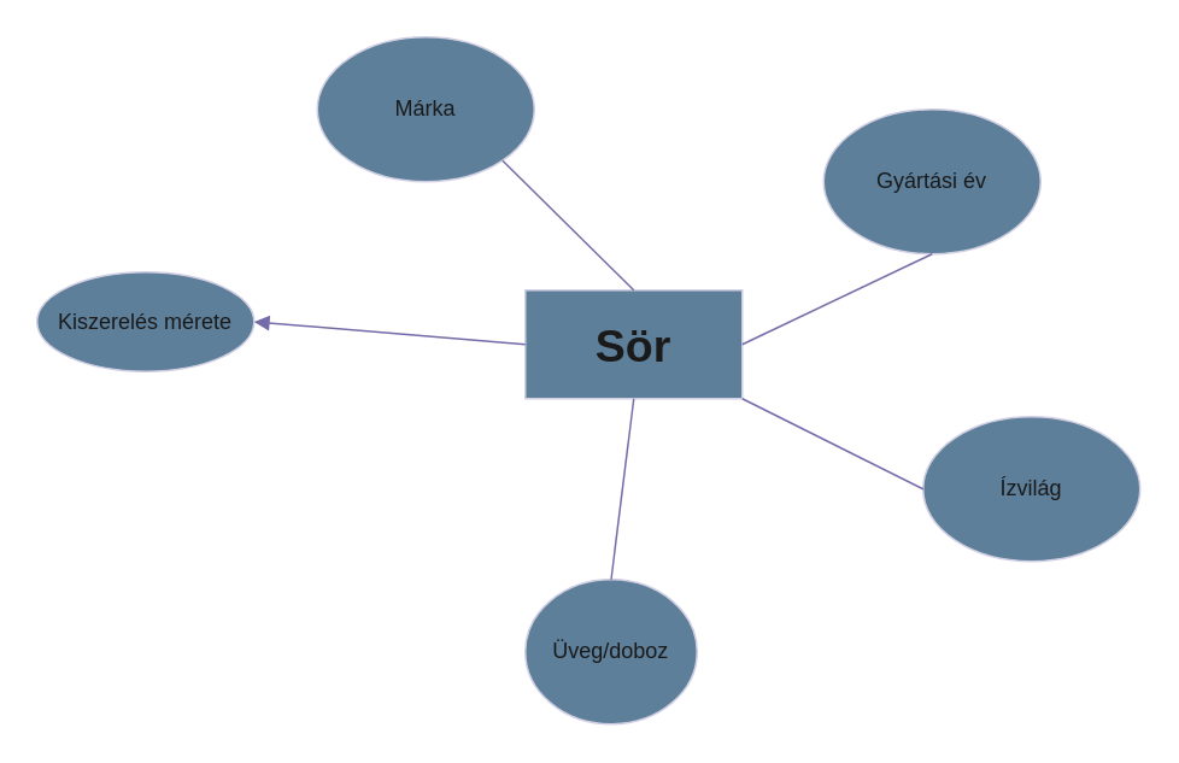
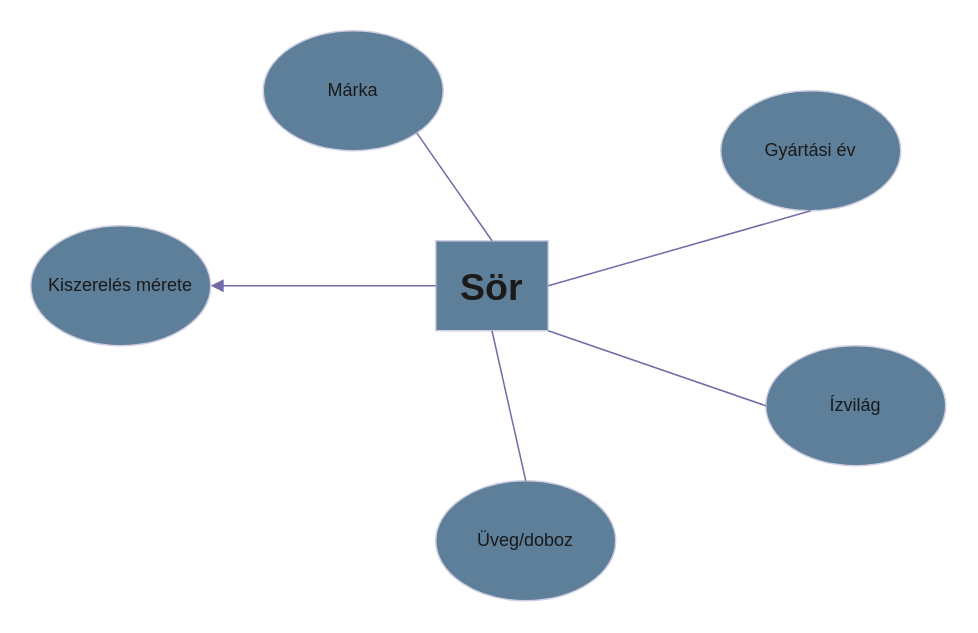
  <mxCell id="0" />
  <mxCell id="1" parent="0" />
- <mxCell id="2" value="Sör" style="rounded=0;whiteSpace=wrap;html=1;strokeColor=#D0CEE2;fontColor=#1A1A1A;fillColor=#5D7F99;fontStyle=1;fontSize=25;" vertex="1" parent="1"><mxGeometry x="290" y="160" width="120" height="60" as="geometry" /></mxCell>
+ <mxCell id="2" value="Sör" style="rounded=0;whiteSpace=wrap;html=1;strokeColor=#D0CEE2;fontColor=#1A1A1A;fillColor=#5D7F99;fontStyle=1;fontSize=25;" vertex="1" parent="1"><mxGeometry x="290" y="160" width="75" height="60" as="geometry" /></mxCell>
  <mxCell id="3" value="Márka" style="ellipse;whiteSpace=wrap;html=1;strokeColor=#D0CEE2;fontColor=#1A1A1A;fillColor=#5D7F99;" vertex="1" parent="1"><mxGeometry x="175" y="20" width="120" height="80" as="geometry" /></mxCell>
- <mxCell id="4" value="Gyártási év" style="ellipse;whiteSpace=wrap;html=1;strokeColor=#D0CEE2;fontColor=#1A1A1A;fillColor=#5D7F99;" vertex="1" parent="1"><mxGeometry x="455" y="60" width="120" height="80" as="geometry" /></mxCell>
+ <mxCell id="4" value="Gyártási év" style="ellipse;whiteSpace=wrap;html=1;strokeColor=#D0CEE2;fontColor=#1A1A1A;fillColor=#5D7F99;" vertex="1" parent="1"><mxGeometry x="480" y="60" width="120" height="80" as="geometry" /></mxCell>
  <mxCell id="5" value="Ízvilág" style="ellipse;whiteSpace=wrap;html=1;strokeColor=#D0CEE2;fontColor=#1A1A1A;fillColor=#5D7F99;" vertex="1" parent="1"><mxGeometry x="510" y="230" width="120" height="80" as="geometry" /></mxCell>
- <mxCell id="6" value="Üveg/doboz" style="ellipse;whiteSpace=wrap;html=1;strokeColor=#D0CEE2;fontColor=#1A1A1A;fillColor=#5D7F99;" vertex="1" parent="1"><mxGeometry x="290" y="320" width="95" height="80" as="geometry" /></mxCell>
- <mxCell id="7" value="Kiszerelés mérete" style="ellipse;whiteSpace=wrap;html=1;strokeColor=#D0CEE2;fontColor=#1A1A1A;fillColor=#5D7F99;" vertex="1" parent="1"><mxGeometry x="20" y="150" width="120" height="55" as="geometry" /></mxCell>
+ <mxCell id="6" value="Üveg/doboz" style="ellipse;whiteSpace=wrap;html=1;strokeColor=#D0CEE2;fontColor=#1A1A1A;fillColor=#5D7F99;" vertex="1" parent="1"><mxGeometry x="290" y="320" width="120" height="80" as="geometry" /></mxCell>
+ <mxCell id="7" value="Kiszerelés mérete" style="ellipse;whiteSpace=wrap;html=1;strokeColor=#D0CEE2;fontColor=#1A1A1A;fillColor=#5D7F99;" vertex="1" parent="1"><mxGeometry x="20" y="150" width="120" height="80" as="geometry" /></mxCell>
  <mxCell id="8" value="" style="endArrow=none;html=1;rounded=0;strokeColor=#736CA8;fontColor=#1A1A1A;entryX=0.5;entryY=1;entryDx=0;entryDy=0;exitX=1;exitY=0.5;exitDx=0;exitDy=0;" edge="1" parent="1" source="2" target="4"><mxGeometry width="50" height="50" relative="1" as="geometry"><mxPoint x="360" y="220" as="sourcePoint" /><mxPoint x="410" y="170" as="targetPoint" /></mxGeometry></mxCell>
  <mxCell id="9" value="" style="endArrow=none;html=1;rounded=0;strokeColor=#736CA8;fontColor=#1A1A1A;entryX=0.5;entryY=0;entryDx=0;entryDy=0;exitX=0.5;exitY=1;exitDx=0;exitDy=0;" edge="1" parent="1" source="2" target="6"><mxGeometry width="50" height="50" relative="1" as="geometry"><mxPoint x="360" y="220" as="sourcePoint" /><mxPoint x="410" y="170" as="targetPoint" /></mxGeometry></mxCell>
  <mxCell id="10" value="" style="endArrow=none;html=1;rounded=0;strokeColor=#736CA8;fontColor=#1A1A1A;entryX=0;entryY=0.5;entryDx=0;entryDy=0;exitX=1;exitY=1;exitDx=0;exitDy=0;" edge="1" parent="1" source="2" target="5"><mxGeometry width="50" height="50" relative="1" as="geometry"><mxPoint x="360" y="220" as="sourcePoint" /><mxPoint x="410" y="170" as="targetPoint" /></mxGeometry></mxCell>
  <mxCell id="11" value="" style="endArrow=block;html=1;rounded=0;strokeColor=#736CA8;fontColor=#1A1A1A;entryX=1;entryY=0.5;entryDx=0;entryDy=0;exitX=0;exitY=0.5;exitDx=0;exitDy=0;" edge="1" parent="1" source="2" target="7"><mxGeometry width="50" height="50" relative="1" as="geometry"><mxPoint x="360" y="220" as="sourcePoint" /><mxPoint x="410" y="170" as="targetPoint" /></mxGeometry></mxCell>
  <mxCell id="12" value="" style="endArrow=none;html=1;rounded=0;strokeColor=#736CA8;fontColor=#1A1A1A;entryX=1;entryY=1;entryDx=0;entryDy=0;exitX=0.5;exitY=0;exitDx=0;exitDy=0;" edge="1" parent="1" source="2" target="3"><mxGeometry width="50" height="50" relative="1" as="geometry"><mxPoint x="360" y="220" as="sourcePoint" /><mxPoint x="410" y="170" as="targetPoint" /></mxGeometry></mxCell>
